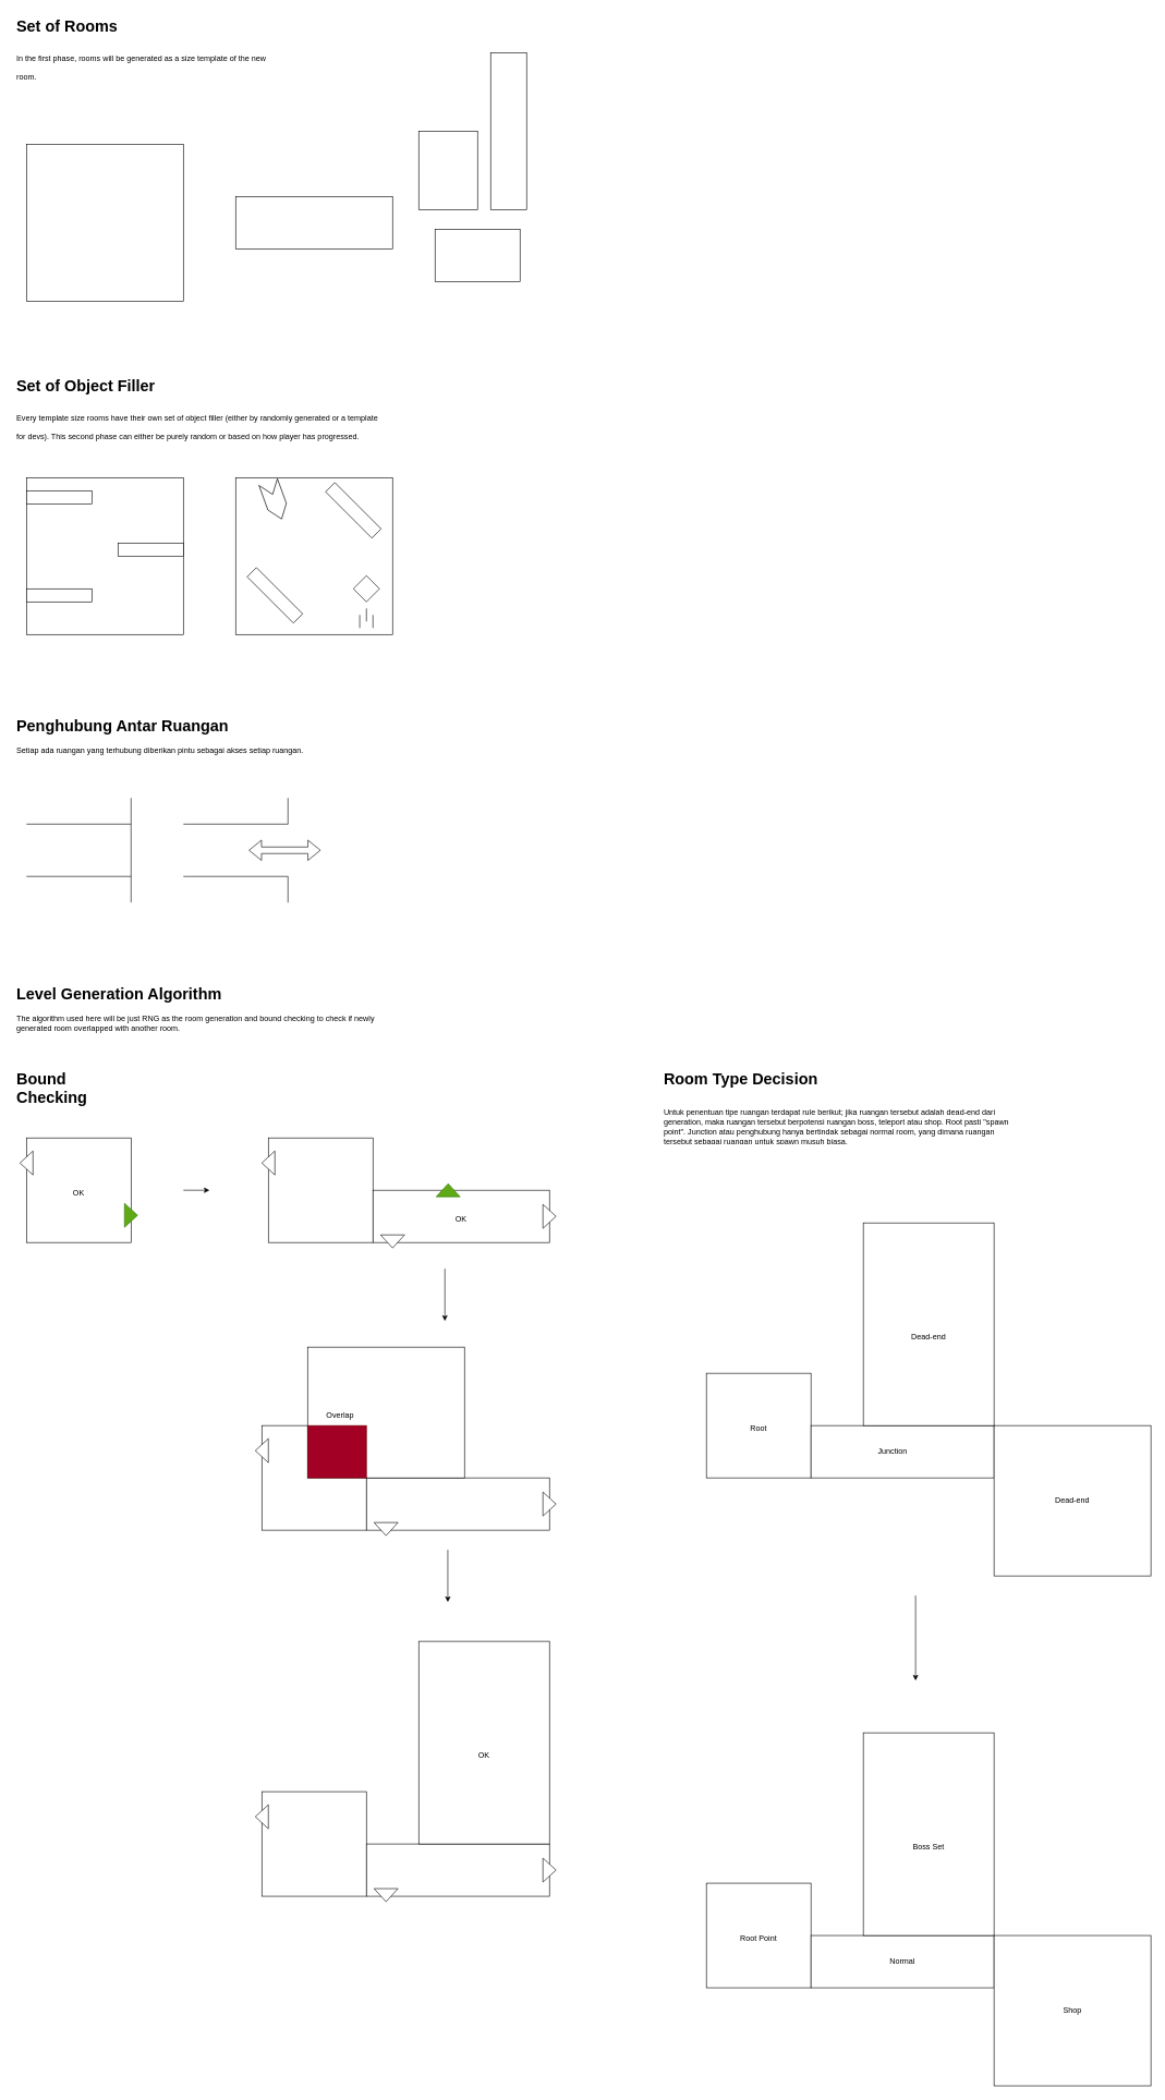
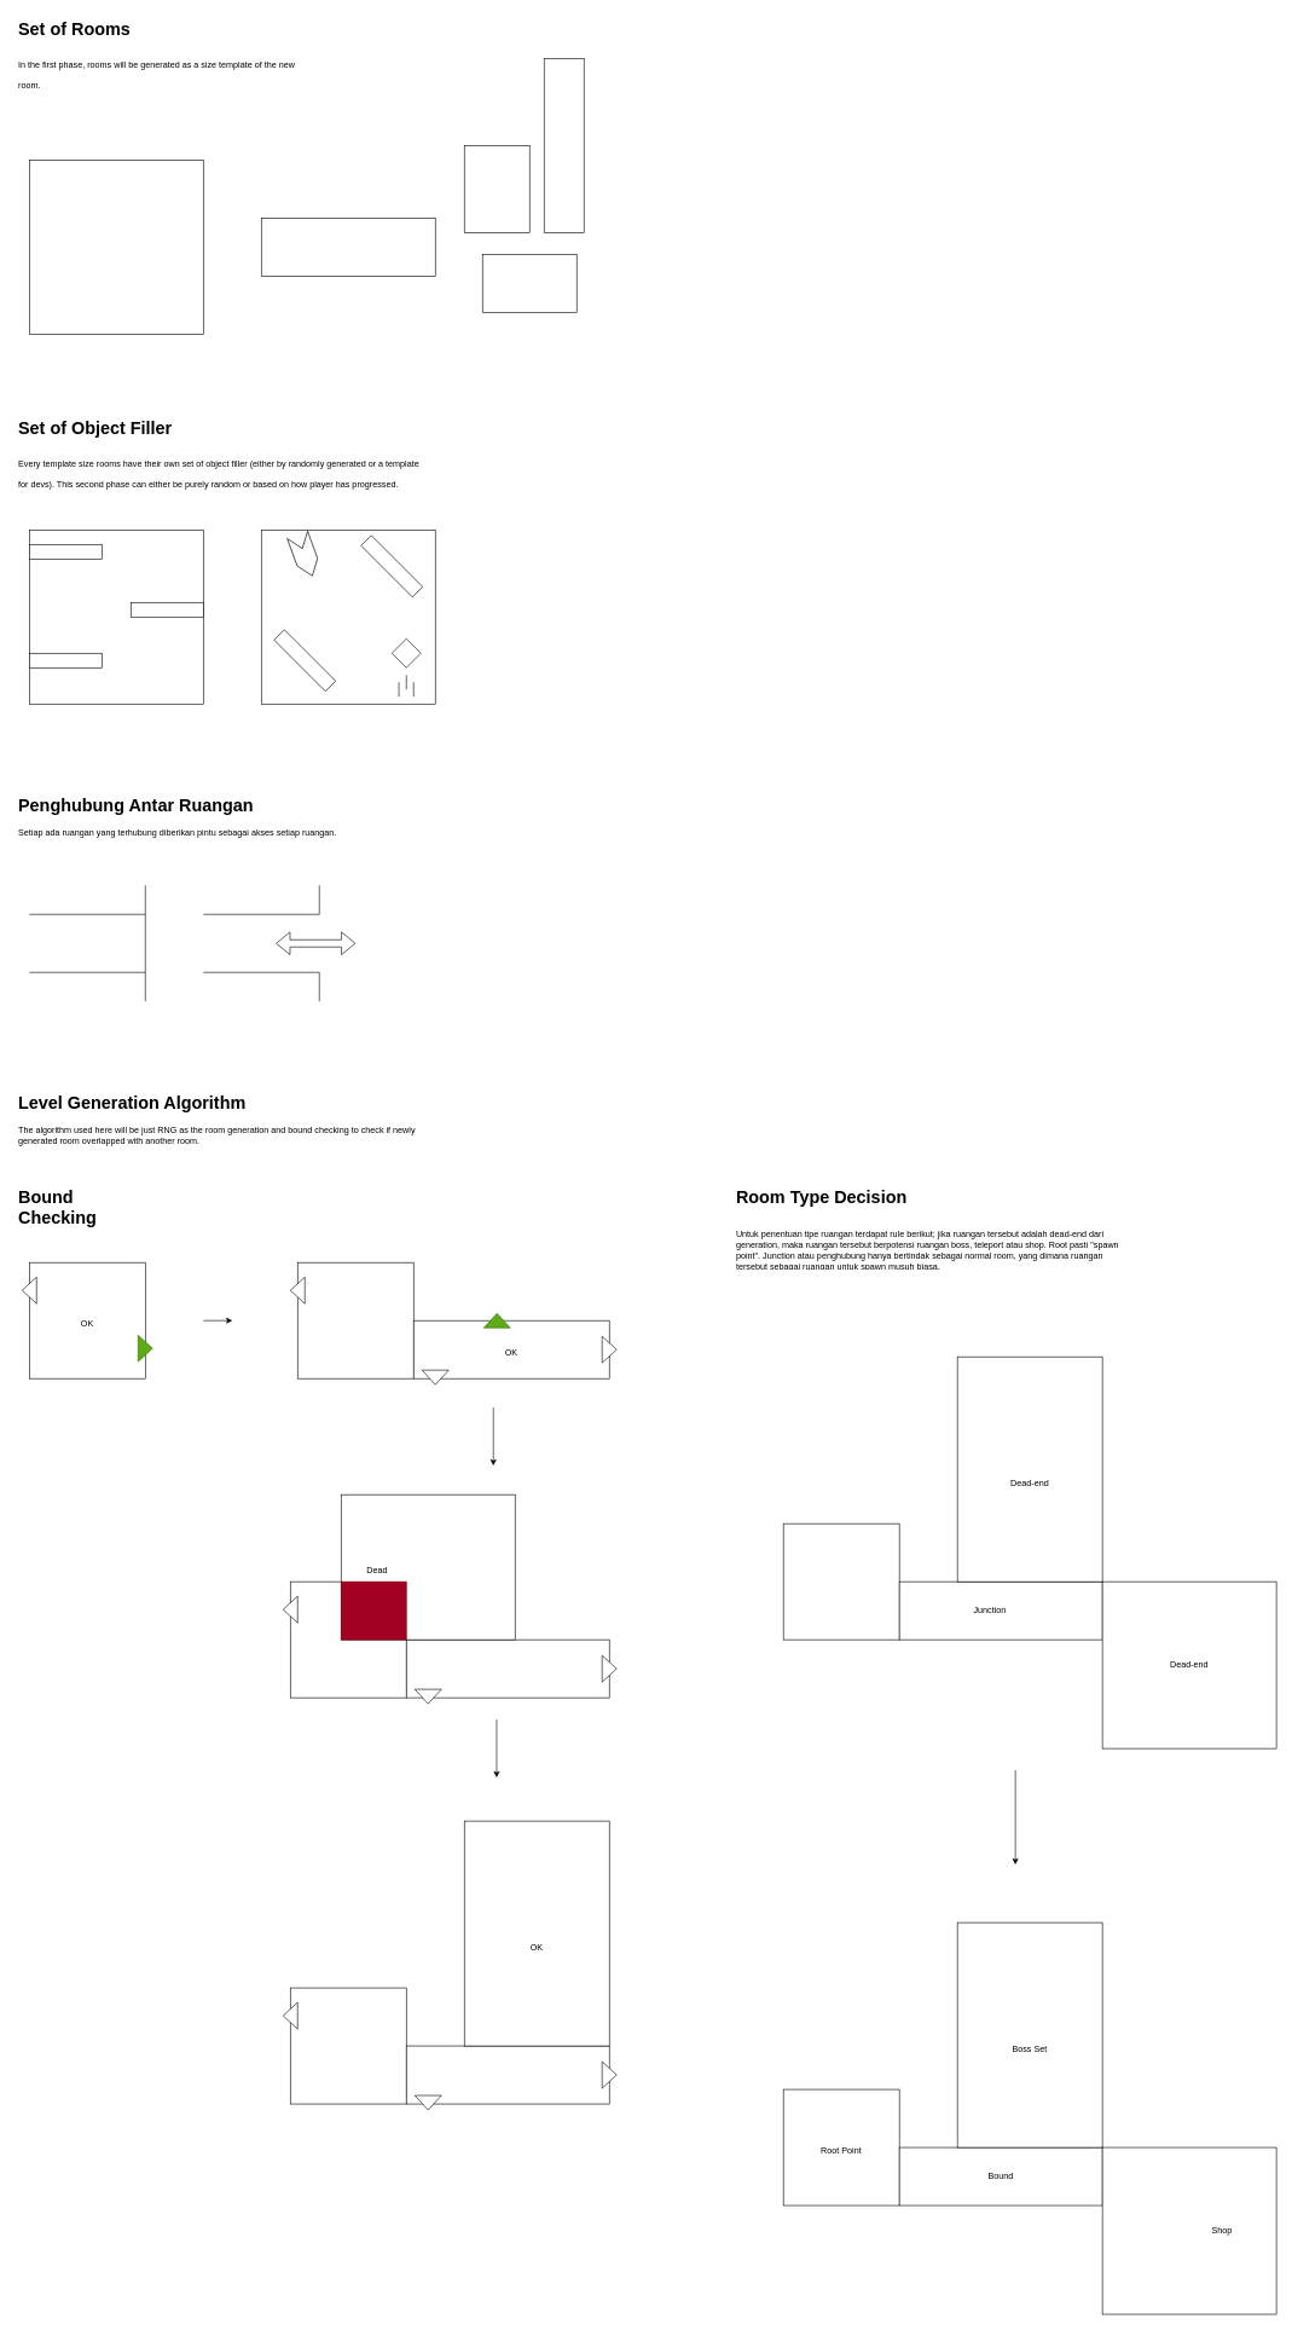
  <mxCell id="0" />
  <mxCell id="1" parent="0" />
  <mxCell id="2" value="" style="rounded=0;whiteSpace=wrap;html=1;" parent="1" vertex="1"><mxGeometry x="40" y="220" width="240" height="240" as="geometry" /></mxCell>
  <mxCell id="3" value="&lt;h1&gt;&lt;span style=&quot;background-color: initial;&quot;&gt;Set of Rooms&lt;/span&gt;&lt;/h1&gt;&lt;h1&gt;&lt;span style=&quot;font-size: 12px; font-weight: 400;&quot;&gt;In the first phase, rooms will be generated as a size template of the new room.&lt;/span&gt;&lt;/h1&gt;" style="text;html=1;strokeColor=none;fillColor=none;spacing=5;spacingTop=-20;whiteSpace=wrap;overflow=hidden;rounded=0;" parent="1" vertex="1"><mxGeometry x="20" y="20" width="410" height="120" as="geometry" /></mxCell>
  <mxCell id="4" value="" style="rounded=0;whiteSpace=wrap;html=1;" parent="1" vertex="1"><mxGeometry x="360" y="300" width="240" height="80" as="geometry" /></mxCell>
  <mxCell id="5" value="" style="rounded=0;whiteSpace=wrap;html=1;" parent="1" vertex="1"><mxGeometry x="640" y="200" width="90" height="120" as="geometry" /></mxCell>
  <mxCell id="6" value="" style="rounded=0;whiteSpace=wrap;html=1;" parent="1" vertex="1"><mxGeometry x="665" y="350" width="130" height="80" as="geometry" /></mxCell>
  <mxCell id="7" value="" style="rounded=0;whiteSpace=wrap;html=1;" parent="1" vertex="1"><mxGeometry x="750" y="80" width="55" height="240" as="geometry" /></mxCell>
  <mxCell id="8" value="&lt;h1&gt;&lt;span style=&quot;background-color: initial;&quot;&gt;Set of Object Filler&lt;/span&gt;&lt;/h1&gt;&lt;h1&gt;&lt;span style=&quot;background-color: initial; font-size: 12px; font-weight: normal;&quot;&gt;Every template size rooms have their own set of object filler (either by randomly generated or a template for devs). This second phase can either be purely random or based on how player has progressed.&lt;/span&gt;&lt;/h1&gt;" style="text;html=1;strokeColor=none;fillColor=none;spacing=5;spacingTop=-20;whiteSpace=wrap;overflow=hidden;rounded=0;" parent="1" vertex="1"><mxGeometry x="20" y="570" width="570" height="120" as="geometry" /></mxCell>
  <mxCell id="9" value="" style="rounded=0;whiteSpace=wrap;html=1;" parent="1" vertex="1"><mxGeometry x="40" y="730" width="240" height="240" as="geometry" /></mxCell>
  <mxCell id="10" value="" style="rounded=0;whiteSpace=wrap;html=1;" parent="1" vertex="1"><mxGeometry x="360" y="730" width="240" height="240" as="geometry" /></mxCell>
  <mxCell id="11" value="" style="rounded=0;whiteSpace=wrap;html=1;" parent="1" vertex="1"><mxGeometry x="40" y="900" width="100" height="20" as="geometry" /></mxCell>
  <mxCell id="12" value="" style="rounded=0;whiteSpace=wrap;html=1;" parent="1" vertex="1"><mxGeometry x="180" y="830" width="100" height="20" as="geometry" /></mxCell>
  <mxCell id="13" value="" style="rounded=0;whiteSpace=wrap;html=1;" parent="1" vertex="1"><mxGeometry x="40" y="750" width="100" height="20" as="geometry" /></mxCell>
  <mxCell id="14" value="" style="rounded=0;whiteSpace=wrap;html=1;rotation=45;" parent="1" vertex="1"><mxGeometry x="370" y="900" width="100" height="20" as="geometry" /></mxCell>
  <mxCell id="15" value="" style="rounded=0;whiteSpace=wrap;html=1;rotation=45;" parent="1" vertex="1"><mxGeometry x="490" y="770" width="100" height="20" as="geometry" /></mxCell>
  <mxCell id="16" value="" style="shape=step;perimeter=stepPerimeter;whiteSpace=wrap;html=1;fixedSize=1;rotation=70;" parent="1" vertex="1"><mxGeometry x="390" y="750" width="60" height="30" as="geometry" /></mxCell>
  <mxCell id="17" value="" style="rhombus;whiteSpace=wrap;html=1;" parent="1" vertex="1"><mxGeometry x="540" y="880" width="40" height="40" as="geometry" /></mxCell>
  <mxCell id="18" value="" style="endArrow=none;html=1;" parent="1" edge="1"><mxGeometry width="50" height="50" relative="1" as="geometry"><mxPoint x="560" y="930" as="sourcePoint" /><mxPoint x="560" y="950" as="targetPoint" /></mxGeometry></mxCell>
  <mxCell id="19" value="" style="endArrow=none;html=1;" parent="1" edge="1"><mxGeometry width="50" height="50" relative="1" as="geometry"><mxPoint x="570" y="940" as="sourcePoint" /><mxPoint x="570" y="960" as="targetPoint" /></mxGeometry></mxCell>
  <mxCell id="20" value="" style="endArrow=none;html=1;" parent="1" edge="1"><mxGeometry width="50" height="50" relative="1" as="geometry"><mxPoint x="549.75" y="940" as="sourcePoint" /><mxPoint x="549.75" y="960" as="targetPoint" /></mxGeometry></mxCell>
  <mxCell id="21" value="&lt;h1&gt;Penghubung Antar Ruangan&lt;/h1&gt;&lt;div&gt;Setiap ada ruangan yang terhubung diberikan pintu sebagai akses setiap ruangan.&lt;/div&gt;" style="text;html=1;strokeColor=none;fillColor=none;spacing=5;spacingTop=-20;whiteSpace=wrap;overflow=hidden;rounded=0;" parent="1" vertex="1"><mxGeometry x="20" y="1090" width="570" height="120" as="geometry" /></mxCell>
  <mxCell id="22" value="" style="endArrow=none;html=1;" parent="1" edge="1"><mxGeometry width="50" height="50" relative="1" as="geometry"><mxPoint x="200" y="1380" as="sourcePoint" /><mxPoint x="200" y="1220" as="targetPoint" /></mxGeometry></mxCell>
  <mxCell id="23" value="" style="endArrow=none;html=1;" parent="1" edge="1"><mxGeometry width="50" height="50" relative="1" as="geometry"><mxPoint x="40" y="1260" as="sourcePoint" /><mxPoint x="200" y="1260" as="targetPoint" /></mxGeometry></mxCell>
  <mxCell id="24" value="" style="endArrow=none;html=1;" parent="1" edge="1"><mxGeometry width="50" height="50" relative="1" as="geometry"><mxPoint x="40" y="1340" as="sourcePoint" /><mxPoint x="200" y="1340" as="targetPoint" /></mxGeometry></mxCell>
  <mxCell id="25" value="" style="endArrow=none;html=1;" parent="1" edge="1"><mxGeometry width="50" height="50" relative="1" as="geometry"><mxPoint x="440" y="1260" as="sourcePoint" /><mxPoint x="440" y="1220" as="targetPoint" /></mxGeometry></mxCell>
  <mxCell id="26" value="" style="endArrow=none;html=1;" parent="1" edge="1"><mxGeometry width="50" height="50" relative="1" as="geometry"><mxPoint x="280" y="1260" as="sourcePoint" /><mxPoint x="440" y="1260" as="targetPoint" /></mxGeometry></mxCell>
  <mxCell id="27" value="" style="endArrow=none;html=1;" parent="1" edge="1"><mxGeometry width="50" height="50" relative="1" as="geometry"><mxPoint x="280" y="1340" as="sourcePoint" /><mxPoint x="440" y="1340" as="targetPoint" /></mxGeometry></mxCell>
  <mxCell id="28" value="" style="endArrow=none;html=1;" parent="1" edge="1"><mxGeometry width="50" height="50" relative="1" as="geometry"><mxPoint x="440" y="1380" as="sourcePoint" /><mxPoint x="440" y="1340" as="targetPoint" /></mxGeometry></mxCell>
  <mxCell id="29" value="" style="shape=flexArrow;endArrow=classic;startArrow=classic;html=1;" parent="1" edge="1"><mxGeometry width="100" height="100" relative="1" as="geometry"><mxPoint x="380" y="1300" as="sourcePoint" /><mxPoint x="490" y="1300" as="targetPoint" /></mxGeometry></mxCell>
  <mxCell id="30" value="&lt;h1&gt;Level Generation Algorithm&lt;/h1&gt;&lt;div&gt;The algorithm used here will be just RNG as the room generation and bound checking to check if newly generated room overlapped with another room.&lt;/div&gt;" style="text;html=1;strokeColor=none;fillColor=none;spacing=5;spacingTop=-20;whiteSpace=wrap;overflow=hidden;rounded=0;" parent="1" vertex="1"><mxGeometry x="20" y="1500" width="570" height="120" as="geometry" /></mxCell>
  <mxCell id="31" value="" style="rounded=0;whiteSpace=wrap;html=1;" parent="1" vertex="1"><mxGeometry x="40" y="1740" width="160" height="160" as="geometry" /></mxCell>
  <mxCell id="32" value="&lt;h1&gt;Bound Checking&lt;/h1&gt;" style="text;html=1;strokeColor=none;fillColor=none;spacing=5;spacingTop=-20;whiteSpace=wrap;overflow=hidden;rounded=0;" parent="1" vertex="1"><mxGeometry x="20" y="1630" width="190" height="120" as="geometry" /></mxCell>
  <mxCell id="33" value="" style="triangle;whiteSpace=wrap;html=1;fillColor=#60a917;fontColor=#ffffff;strokeColor=#2D7600;" parent="1" vertex="1"><mxGeometry x="190" y="1840" width="20" height="36.67" as="geometry" /></mxCell>
  <mxCell id="34" value="" style="triangle;whiteSpace=wrap;html=1;rotation=-180;" parent="1" vertex="1"><mxGeometry x="30" y="1760" width="20" height="36.67" as="geometry" /></mxCell>
  <mxCell id="35" value="" style="rounded=0;whiteSpace=wrap;html=1;" parent="1" vertex="1"><mxGeometry x="410" y="1740" width="160" height="160" as="geometry" /></mxCell>
  <mxCell id="36" value="" style="triangle;whiteSpace=wrap;html=1;rotation=-180;" parent="1" vertex="1"><mxGeometry x="400" y="1760" width="20" height="36.67" as="geometry" /></mxCell>
  <mxCell id="37" value="" style="endArrow=classic;html=1;" parent="1" edge="1"><mxGeometry width="50" height="50" relative="1" as="geometry"><mxPoint x="280" y="1820" as="sourcePoint" /><mxPoint x="320" y="1820" as="targetPoint" /></mxGeometry></mxCell>
  <mxCell id="38" value="" style="rounded=0;whiteSpace=wrap;html=1;" parent="1" vertex="1"><mxGeometry x="570" y="1820" width="270" height="80" as="geometry" /></mxCell>
  <mxCell id="39" value="" style="triangle;whiteSpace=wrap;html=1;rotation=90;" parent="1" vertex="1"><mxGeometry x="590" y="1880" width="20" height="36.67" as="geometry" /></mxCell>
  <mxCell id="40" value="" style="triangle;whiteSpace=wrap;html=1;fillColor=#60a917;fontColor=#ffffff;strokeColor=#2D7600;rotation=-90;" parent="1" vertex="1"><mxGeometry x="675" y="1801.67" width="20" height="36.67" as="geometry" /></mxCell>
  <mxCell id="41" value="" style="triangle;whiteSpace=wrap;html=1;rotation=0;" parent="1" vertex="1"><mxGeometry x="830" y="1841.67" width="20" height="36.67" as="geometry" /></mxCell>
  <mxCell id="42" value="" style="endArrow=classic;html=1;" parent="1" edge="1"><mxGeometry width="50" height="50" relative="1" as="geometry"><mxPoint x="680" y="1940" as="sourcePoint" /><mxPoint x="680" y="2020" as="targetPoint" /></mxGeometry></mxCell>
  <mxCell id="43" value="" style="rounded=0;whiteSpace=wrap;html=1;" parent="1" vertex="1"><mxGeometry x="400" y="2180" width="160" height="160" as="geometry" /></mxCell>
  <mxCell id="44" value="" style="triangle;whiteSpace=wrap;html=1;rotation=-180;" parent="1" vertex="1"><mxGeometry x="390" y="2200" width="20" height="36.67" as="geometry" /></mxCell>
  <mxCell id="45" value="" style="rounded=0;whiteSpace=wrap;html=1;" parent="1" vertex="1"><mxGeometry x="560" y="2260" width="280" height="80" as="geometry" /></mxCell>
  <mxCell id="46" value="" style="triangle;whiteSpace=wrap;html=1;rotation=90;" parent="1" vertex="1"><mxGeometry x="580" y="2320" width="20" height="36.67" as="geometry" /></mxCell>
  <mxCell id="47" value="" style="triangle;whiteSpace=wrap;html=1;rotation=0;" parent="1" vertex="1"><mxGeometry x="830" y="2281.66" width="20" height="36.67" as="geometry" /></mxCell>
  <mxCell id="48" value="" style="rounded=0;whiteSpace=wrap;html=1;" parent="1" vertex="1"><mxGeometry x="470" y="2060" width="240" height="200" as="geometry" /></mxCell>
  <mxCell id="49" value="" style="rounded=0;whiteSpace=wrap;html=1;fillColor=#a20025;fontColor=#ffffff;strokeColor=#6F0000;" parent="1" vertex="1"><mxGeometry x="470" y="2180" width="90" height="80" as="geometry" /></mxCell>
- <mxCell id="50" value="Overlap" style="text;html=1;strokeColor=none;fillColor=none;align=center;verticalAlign=middle;whiteSpace=wrap;rounded=0;" parent="1" vertex="1"><mxGeometry x="490" y="2150" width="60" height="30" as="geometry" /></mxCell>
+ <mxCell id="50" value="Dead" style="text;html=1;strokeColor=none;fillColor=none;align=center;verticalAlign=middle;whiteSpace=wrap;rounded=0;" parent="1" vertex="1"><mxGeometry x="490" y="2150" width="60" height="30" as="geometry" /></mxCell>
  <mxCell id="51" value="" style="endArrow=classic;html=1;" parent="1" edge="1"><mxGeometry width="50" height="50" relative="1" as="geometry"><mxPoint x="684.5" y="2370" as="sourcePoint" /><mxPoint x="684.5" y="2450" as="targetPoint" /></mxGeometry></mxCell>
  <mxCell id="52" value="" style="rounded=0;whiteSpace=wrap;html=1;" parent="1" vertex="1"><mxGeometry x="400" y="2740" width="160" height="160" as="geometry" /></mxCell>
  <mxCell id="53" value="" style="triangle;whiteSpace=wrap;html=1;rotation=-180;" parent="1" vertex="1"><mxGeometry x="390" y="2760" width="20" height="36.67" as="geometry" /></mxCell>
  <mxCell id="54" value="" style="rounded=0;whiteSpace=wrap;html=1;" parent="1" vertex="1"><mxGeometry x="560" y="2820" width="280" height="80" as="geometry" /></mxCell>
  <mxCell id="55" value="" style="triangle;whiteSpace=wrap;html=1;rotation=90;" parent="1" vertex="1"><mxGeometry x="580" y="2880" width="20" height="36.67" as="geometry" /></mxCell>
  <mxCell id="56" value="" style="triangle;whiteSpace=wrap;html=1;rotation=0;" parent="1" vertex="1"><mxGeometry x="830" y="2841.66" width="20" height="36.67" as="geometry" /></mxCell>
  <mxCell id="57" value="" style="rounded=0;whiteSpace=wrap;html=1;" parent="1" vertex="1"><mxGeometry x="640" y="2510" width="200" height="310" as="geometry" /></mxCell>
  <mxCell id="58" value="OK" style="text;html=1;strokeColor=none;fillColor=none;align=center;verticalAlign=middle;whiteSpace=wrap;rounded=0;" parent="1" vertex="1"><mxGeometry x="710" y="2670" width="60" height="30" as="geometry" /></mxCell>
  <mxCell id="59" value="OK" style="text;html=1;strokeColor=none;fillColor=none;align=center;verticalAlign=middle;whiteSpace=wrap;rounded=0;" parent="1" vertex="1"><mxGeometry x="675" y="1850" width="60" height="30" as="geometry" /></mxCell>
  <mxCell id="60" value="OK" style="text;html=1;strokeColor=none;fillColor=none;align=center;verticalAlign=middle;whiteSpace=wrap;rounded=0;" parent="1" vertex="1"><mxGeometry x="90" y="1810" width="60" height="30" as="geometry" /></mxCell>
  <mxCell id="61" value="&lt;h1&gt;Room Type Decision&lt;/h1&gt;&lt;div&gt;&lt;br&gt;&lt;/div&gt;&lt;div&gt;Untuk penentuan tipe ruangan terdapat rule berikut; jika ruangan tersebut adalah dead-end dari generation, maka ruangan tersebut berpotensi ruangan boss, teleport atau shop. Root pasti &quot;spawn point&quot;. Junction atau penghubung hanya bertindak sebagai normal room, yang dimana ruangan tersebut sebagai ruangan untuk spawn musuh biasa.&lt;/div&gt;" style="text;html=1;strokeColor=none;fillColor=none;spacing=5;spacingTop=-20;whiteSpace=wrap;overflow=hidden;rounded=0;" parent="1" vertex="1"><mxGeometry x="1010" y="1630" width="560" height="120" as="geometry" /></mxCell>
  <mxCell id="62" value="" style="rounded=0;whiteSpace=wrap;html=1;" parent="1" vertex="1"><mxGeometry x="1080" y="2100" width="160" height="160" as="geometry" /></mxCell>
  <mxCell id="63" value="" style="rounded=0;whiteSpace=wrap;html=1;" parent="1" vertex="1"><mxGeometry x="1240" y="2180" width="280" height="80" as="geometry" /></mxCell>
  <mxCell id="64" value="" style="rounded=0;whiteSpace=wrap;html=1;" parent="1" vertex="1"><mxGeometry x="1320" y="1870" width="200" height="310" as="geometry" /></mxCell>
  <mxCell id="65" value="" style="rounded=0;whiteSpace=wrap;html=1;" parent="1" vertex="1"><mxGeometry x="1520" y="2180" width="240" height="230" as="geometry" /></mxCell>
- <mxCell id="66" value="Root" style="text;html=1;strokeColor=none;fillColor=none;align=center;verticalAlign=middle;whiteSpace=wrap;rounded=0;" parent="1" vertex="1"><mxGeometry x="1130" y="2170" width="60" height="30" as="geometry" /></mxCell>
  <mxCell id="67" value="Junction" style="text;html=1;strokeColor=none;fillColor=none;align=center;verticalAlign=middle;whiteSpace=wrap;rounded=0;" parent="1" vertex="1"><mxGeometry x="1335" y="2205" width="60" height="30" as="geometry" /></mxCell>
  <mxCell id="68" value="Dead-end" style="text;html=1;strokeColor=none;fillColor=none;align=center;verticalAlign=middle;whiteSpace=wrap;rounded=0;" parent="1" vertex="1"><mxGeometry x="1610" y="2280" width="60" height="30" as="geometry" /></mxCell>
  <mxCell id="69" value="Dead-end" style="text;html=1;strokeColor=none;fillColor=none;align=center;verticalAlign=middle;whiteSpace=wrap;rounded=0;" parent="1" vertex="1"><mxGeometry x="1390" y="2030" width="60" height="30" as="geometry" /></mxCell>
  <mxCell id="70" value="" style="rounded=0;whiteSpace=wrap;html=1;" parent="1" vertex="1"><mxGeometry x="1080" y="2880" width="160" height="160" as="geometry" /></mxCell>
  <mxCell id="71" value="" style="rounded=0;whiteSpace=wrap;html=1;" parent="1" vertex="1"><mxGeometry x="1240" y="2960" width="280" height="80" as="geometry" /></mxCell>
  <mxCell id="72" value="" style="rounded=0;whiteSpace=wrap;html=1;" parent="1" vertex="1"><mxGeometry x="1320" y="2650" width="200" height="310" as="geometry" /></mxCell>
  <mxCell id="73" value="" style="rounded=0;whiteSpace=wrap;html=1;" parent="1" vertex="1"><mxGeometry x="1520" y="2960" width="240" height="230" as="geometry" /></mxCell>
  <mxCell id="74" value="Root Point" style="text;html=1;strokeColor=none;fillColor=none;align=center;verticalAlign=middle;whiteSpace=wrap;rounded=0;" parent="1" vertex="1"><mxGeometry x="1130" y="2950" width="60" height="30" as="geometry" /></mxCell>
- <mxCell id="75" value="Normal" style="text;html=1;strokeColor=none;fillColor=none;align=center;verticalAlign=middle;whiteSpace=wrap;rounded=0;" parent="1" vertex="1"><mxGeometry x="1350" y="2985" width="60" height="30" as="geometry" /></mxCell>
- <mxCell id="76" value="Shop" style="text;html=1;strokeColor=none;fillColor=none;align=center;verticalAlign=middle;whiteSpace=wrap;rounded=0;" parent="1" vertex="1"><mxGeometry x="1610" y="3060" width="60" height="30" as="geometry" /></mxCell>
+ <mxCell id="75" value="Bound" style="text;html=1;strokeColor=none;fillColor=none;align=center;verticalAlign=middle;whiteSpace=wrap;rounded=0;" parent="1" vertex="1"><mxGeometry x="1350" y="2985" width="60" height="30" as="geometry" /></mxCell>
+ <mxCell id="76" value="Shop" style="text;html=1;strokeColor=none;fillColor=none;align=center;verticalAlign=middle;whiteSpace=wrap;rounded=0;" parent="1" vertex="1"><mxGeometry x="1655" y="3060" width="60" height="30" as="geometry" /></mxCell>
  <mxCell id="77" value="Boss Set" style="text;html=1;strokeColor=none;fillColor=none;align=center;verticalAlign=middle;whiteSpace=wrap;rounded=0;" parent="1" vertex="1"><mxGeometry x="1390" y="2810" width="60" height="30" as="geometry" /></mxCell>
  <mxCell id="78" value="" style="endArrow=classic;html=1;" parent="1" edge="1"><mxGeometry width="50" height="50" relative="1" as="geometry"><mxPoint x="1400" y="2440" as="sourcePoint" /><mxPoint x="1400" y="2570" as="targetPoint" /></mxGeometry></mxCell>
